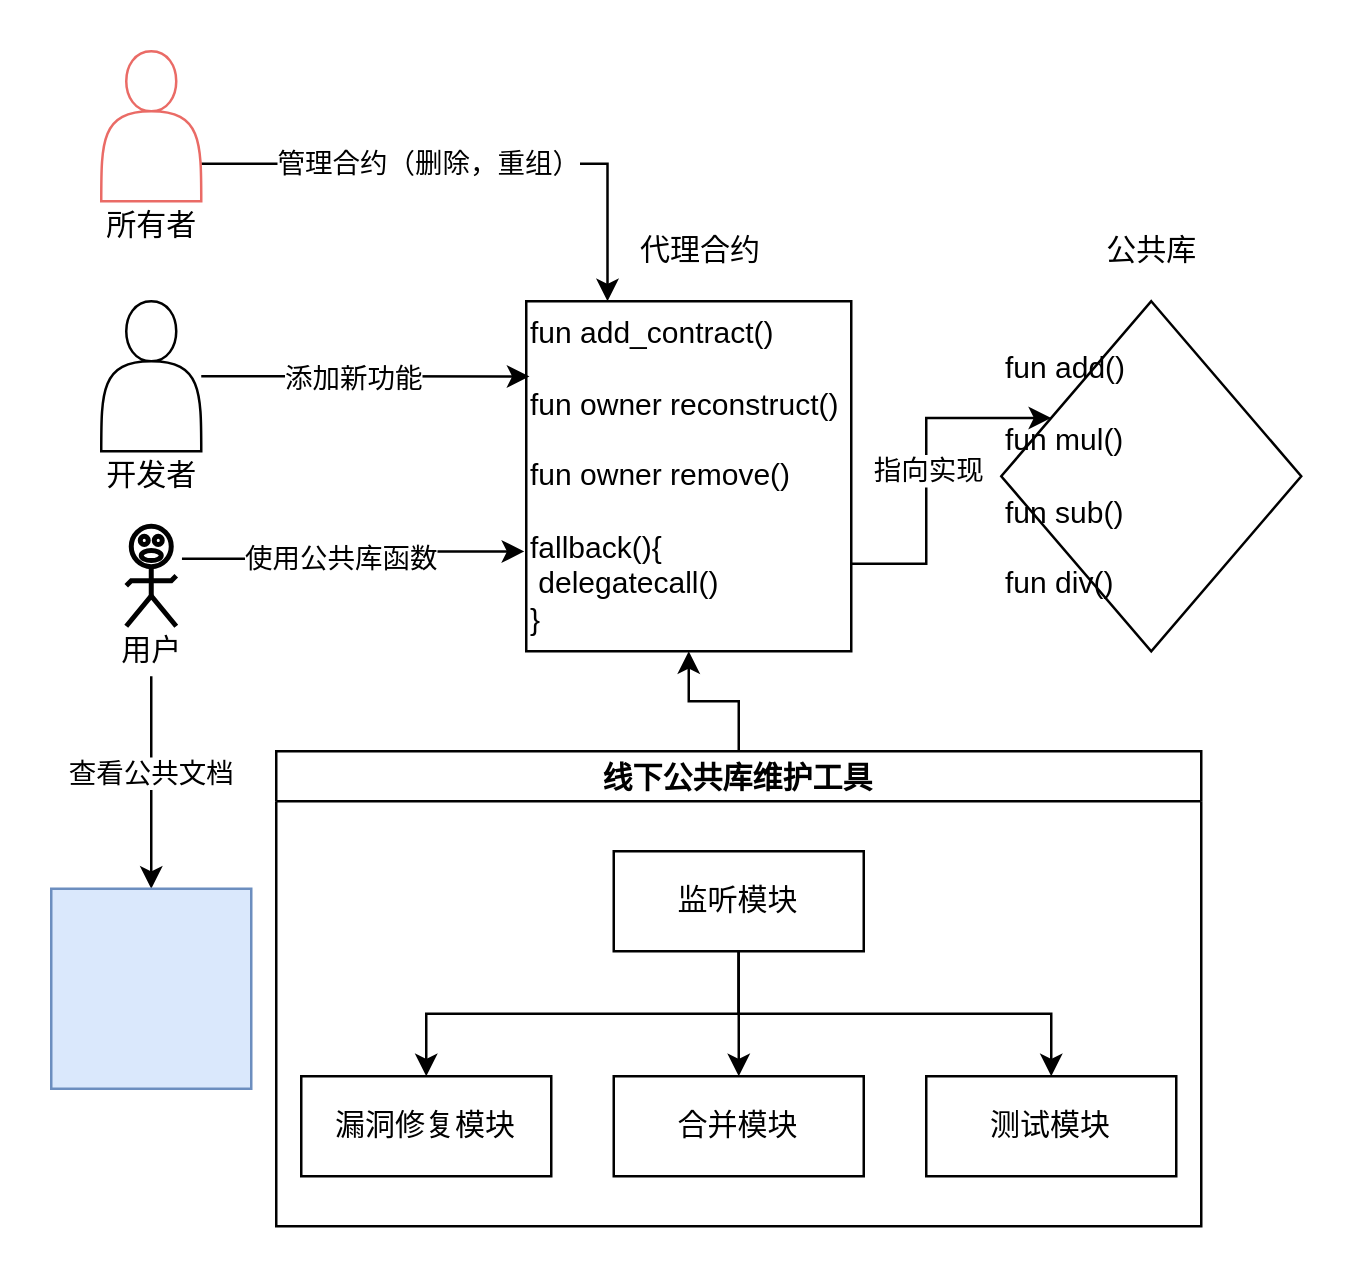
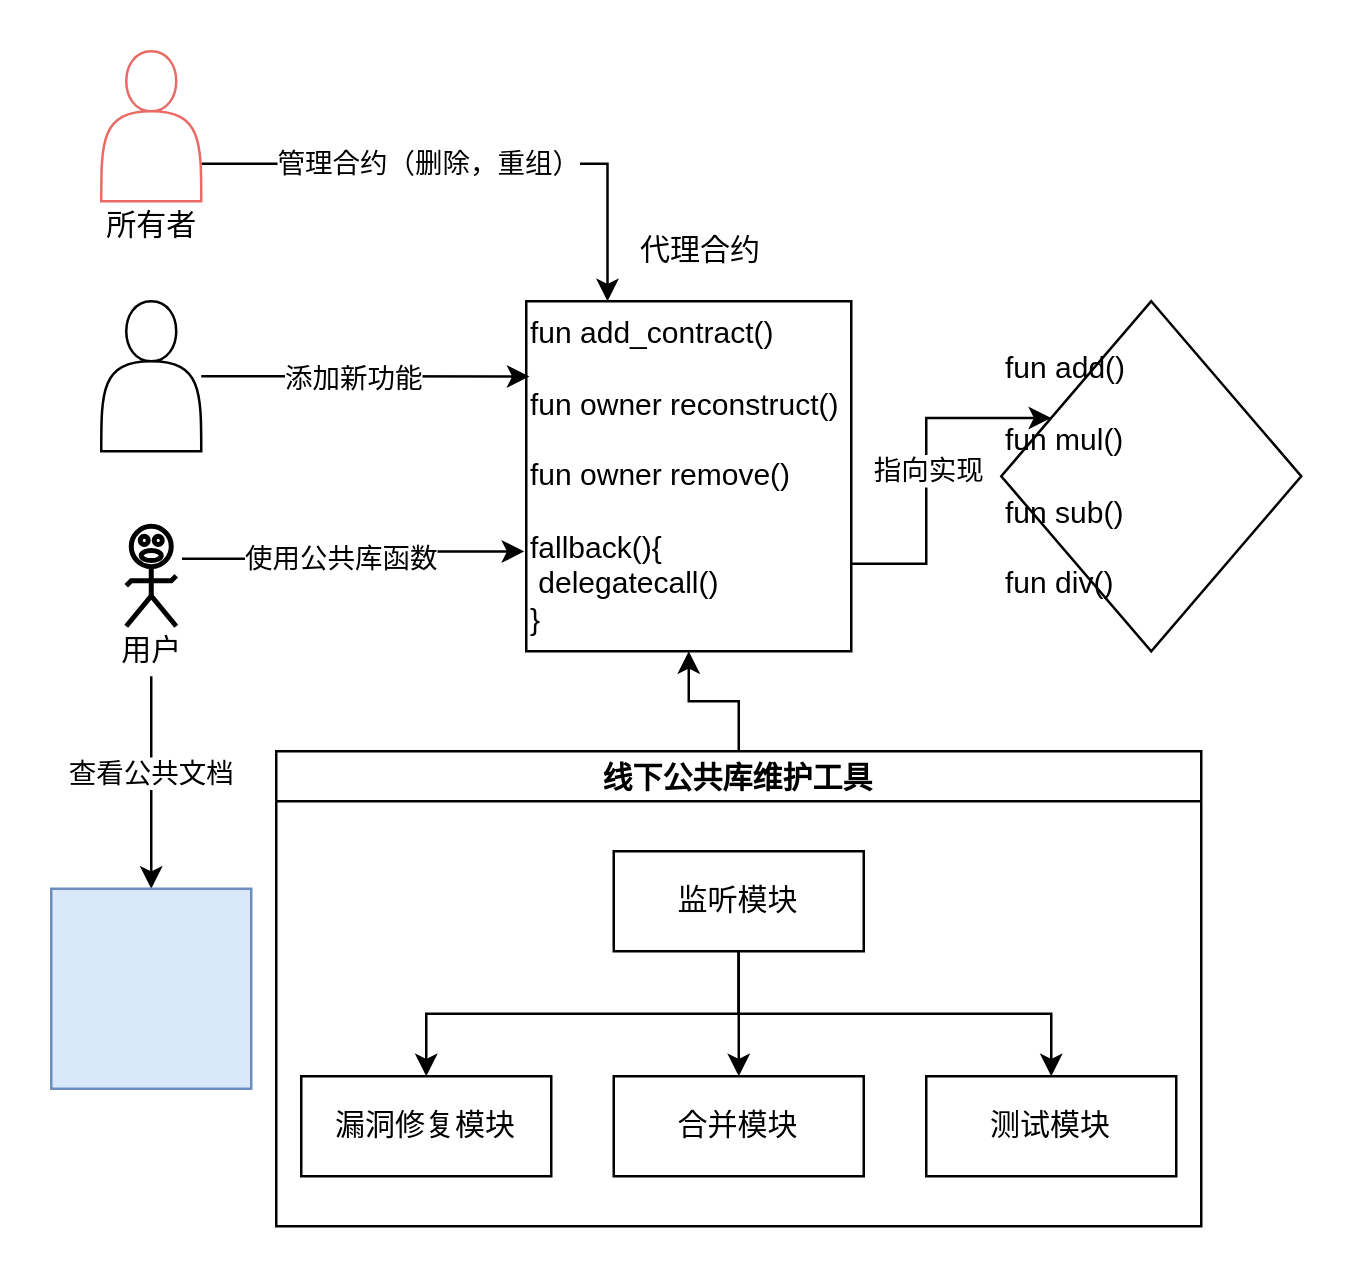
  <mxCell id="0" />
  <mxCell id="1" parent="0" />
  <mxCell id="2" style="edgeStyle=orthogonalEdgeStyle;rounded=0;orthogonalLoop=1;jettySize=auto;html=1;exitX=1;exitY=0.75;exitDx=0;exitDy=0;entryX=0;entryY=0.25;entryDx=0;entryDy=0;" edge="1" parent="1" source="4" target="7"><mxGeometry relative="1" as="geometry" /></mxCell>
  <mxCell id="3" value="指向实现" style="edgeLabel;html=1;align=center;verticalAlign=middle;resizable=0;points=[];" vertex="1" connectable="0" parent="2"><mxGeometry x="-0.29" y="3" relative="1" as="geometry"><mxPoint x="3" y="-19" as="offset" /></mxGeometry></mxCell>
  <mxCell id="4" value="fun add_contract()&lt;br&gt;&lt;br&gt;fun owner reconstruct()&lt;br&gt;&lt;br&gt;fun owner remove()&lt;br&gt;&lt;br&gt;fallback(){&lt;br&gt;&amp;nbsp;delegatecall()&lt;br&gt;}" style="rounded=0;whiteSpace=wrap;html=1;align=left;" vertex="1" parent="1"><mxGeometry x="210" y="120" width="130" height="140" as="geometry" /></mxCell>
  <mxCell id="5" value="代理合约" style="text;html=1;strokeColor=none;fillColor=none;align=center;verticalAlign=middle;whiteSpace=wrap;rounded=0;" vertex="1" parent="1"><mxGeometry x="255" y="90" width="50" height="20" as="geometry" /></mxCell>
- <mxCell id="6" value="公共库" style="text;html=1;align=center;verticalAlign=middle;resizable=0;points=[];autosize=1;strokeColor=none;" vertex="1" parent="1"><mxGeometry x="435" y="90" width="50" height="20" as="geometry" /></mxCell>
  <mxCell id="7" value="fun add()&lt;br&gt;&lt;br&gt;fun mul()&lt;br&gt;&lt;br&gt;fun sub()&lt;br&gt;&lt;br&gt;&lt;div&gt;&lt;span&gt;fun div()&lt;/span&gt;&lt;/div&gt;" style="rhombus;whiteSpace=wrap;html=1;align=left;" vertex="1" parent="1"><mxGeometry x="400" y="120" width="120" height="140" as="geometry" /></mxCell>
  <mxCell id="8" style="edgeStyle=orthogonalEdgeStyle;rounded=0;orthogonalLoop=1;jettySize=auto;html=1;exitX=0.5;exitY=0;exitDx=0;exitDy=0;entryX=0.5;entryY=1;entryDx=0;entryDy=0;" edge="1" parent="1" source="9" target="4"><mxGeometry relative="1" as="geometry" /></mxCell>
  <mxCell id="9" value="线下公共库维护工具" style="swimlane;startSize=20;horizontal=1;childLayout=treeLayout;horizontalTree=0;resizable=0;containerType=tree;" vertex="1" parent="1"><mxGeometry x="110" y="300" width="370" height="190" as="geometry" /></mxCell>
  <mxCell id="10" value="监听模块" style="whiteSpace=wrap;html=1;" vertex="1" parent="9"><mxGeometry x="135" y="40" width="100" height="40" as="geometry" /></mxCell>
  <mxCell id="11" value="漏洞修复模块" style="whiteSpace=wrap;html=1;" vertex="1" parent="9"><mxGeometry x="10" y="130" width="100" height="40" as="geometry" /></mxCell>
  <mxCell id="12" value="" style="edgeStyle=elbowEdgeStyle;elbow=vertical;html=1;rounded=0;" edge="1" parent="9" source="10" target="11"><mxGeometry relative="1" as="geometry" /></mxCell>
  <mxCell id="13" value="合并模块" style="whiteSpace=wrap;html=1;" vertex="1" parent="9"><mxGeometry x="135" y="130" width="100" height="40" as="geometry" /></mxCell>
  <mxCell id="14" value="" style="edgeStyle=elbowEdgeStyle;elbow=vertical;html=1;rounded=0;" edge="1" parent="9" source="10" target="13"><mxGeometry relative="1" as="geometry" /></mxCell>
  <mxCell id="15" value="" style="edgeStyle=elbowEdgeStyle;elbow=vertical;html=1;rounded=0;" edge="1" target="16" source="10" parent="9"><mxGeometry relative="1" as="geometry"><mxPoint x="305" y="430" as="sourcePoint" /></mxGeometry></mxCell>
  <mxCell id="16" value="测试模块" style="whiteSpace=wrap;html=1;" vertex="1" parent="9"><mxGeometry x="260" y="130" width="100" height="40" as="geometry" /></mxCell>
  <mxCell id="17" style="edgeStyle=orthogonalEdgeStyle;rounded=0;orthogonalLoop=1;jettySize=auto;html=1;entryX=-0.006;entryY=0.715;entryDx=0;entryDy=0;entryPerimeter=0;exitX=1.114;exitY=0.324;exitDx=0;exitDy=0;exitPerimeter=0;" edge="1" parent="1" source="26" target="4"><mxGeometry relative="1" as="geometry"><mxPoint x="90" y="220" as="sourcePoint" /></mxGeometry></mxCell>
  <mxCell id="18" value="使用公共库函数" style="edgeLabel;html=1;align=center;verticalAlign=middle;resizable=0;points=[];" vertex="1" connectable="0" parent="17"><mxGeometry x="-0.098" relative="1" as="geometry"><mxPoint as="offset" /></mxGeometry></mxCell>
  <mxCell id="19" style="edgeStyle=orthogonalEdgeStyle;rounded=0;orthogonalLoop=1;jettySize=auto;html=1;entryX=0.01;entryY=0.215;entryDx=0;entryDy=0;entryPerimeter=0;" edge="1" parent="1" source="21" target="4"><mxGeometry relative="1" as="geometry" /></mxCell>
  <mxCell id="20" value="添加新功能" style="edgeLabel;html=1;align=center;verticalAlign=middle;resizable=0;points=[];" vertex="1" connectable="0" parent="19"><mxGeometry x="-0.389" y="1" relative="1" as="geometry"><mxPoint x="20" y="1" as="offset" /></mxGeometry></mxCell>
  <mxCell id="21" value="" style="shape=actor;whiteSpace=wrap;html=1;" vertex="1" parent="1"><mxGeometry x="40" y="120" width="40" height="60" as="geometry" /></mxCell>
  <mxCell id="22" value="" style="edgeStyle=orthogonalEdgeStyle;rounded=0;orthogonalLoop=1;jettySize=auto;html=1;entryX=0.5;entryY=0;entryDx=0;entryDy=0;" edge="1" parent="1" source="24" target="31"><mxGeometry relative="1" as="geometry"><mxPoint x="60" y="350" as="targetPoint" /></mxGeometry></mxCell>
  <mxCell id="23" value="查看公共文档" style="edgeLabel;html=1;align=center;verticalAlign=middle;resizable=0;points=[];" vertex="1" connectable="0" parent="22"><mxGeometry x="-0.114" y="-1" relative="1" as="geometry"><mxPoint as="offset" /></mxGeometry></mxCell>
  <mxCell id="24" value="用户" style="text;html=1;align=center;verticalAlign=middle;resizable=0;points=[];autosize=1;strokeColor=none;" vertex="1" parent="1"><mxGeometry x="40" y="250" width="40" height="20" as="geometry" /></mxCell>
- <mxCell id="25" value="开发者" style="text;html=1;align=center;verticalAlign=middle;resizable=0;points=[];autosize=1;strokeColor=none;" vertex="1" parent="1"><mxGeometry x="35" y="180" width="50" height="20" as="geometry" /></mxCell>
  <mxCell id="26" value="" style="verticalLabelPosition=bottom;html=1;verticalAlign=top;strokeWidth=2;shape=mxgraph.lean_mapping.verbal;pointerEvents=1;" vertex="1" parent="1"><mxGeometry x="50" y="210" width="20" height="40" as="geometry" /></mxCell>
  <mxCell id="27" style="edgeStyle=orthogonalEdgeStyle;rounded=0;orthogonalLoop=1;jettySize=auto;html=1;exitX=1;exitY=0.75;exitDx=0;exitDy=0;entryX=0.25;entryY=0;entryDx=0;entryDy=0;" edge="1" parent="1" source="29" target="4"><mxGeometry relative="1" as="geometry" /></mxCell>
  <mxCell id="28" value="管理合约（删除，重组）" style="edgeLabel;html=1;align=center;verticalAlign=middle;resizable=0;points=[];" vertex="1" connectable="0" parent="27"><mxGeometry x="-0.574" y="1" relative="1" as="geometry"><mxPoint x="44" as="offset" /></mxGeometry></mxCell>
  <mxCell id="29" value="" style="shape=actor;whiteSpace=wrap;html=1;strokeColor=#EA6B66;" vertex="1" parent="1"><mxGeometry x="40" y="20" width="40" height="60" as="geometry" /></mxCell>
  <mxCell id="30" value="所有者" style="text;html=1;align=center;verticalAlign=middle;resizable=0;points=[];autosize=1;strokeColor=none;" vertex="1" parent="1"><mxGeometry x="35" y="80" width="50" height="20" as="geometry" /></mxCell>
  <mxCell id="31" value="" style="whiteSpace=wrap;html=1;aspect=fixed;strokeColor=#6c8ebf;fillColor=#dae8fc;" vertex="1" parent="1"><mxGeometry x="20" y="355" width="80" height="80" as="geometry" /></mxCell>
